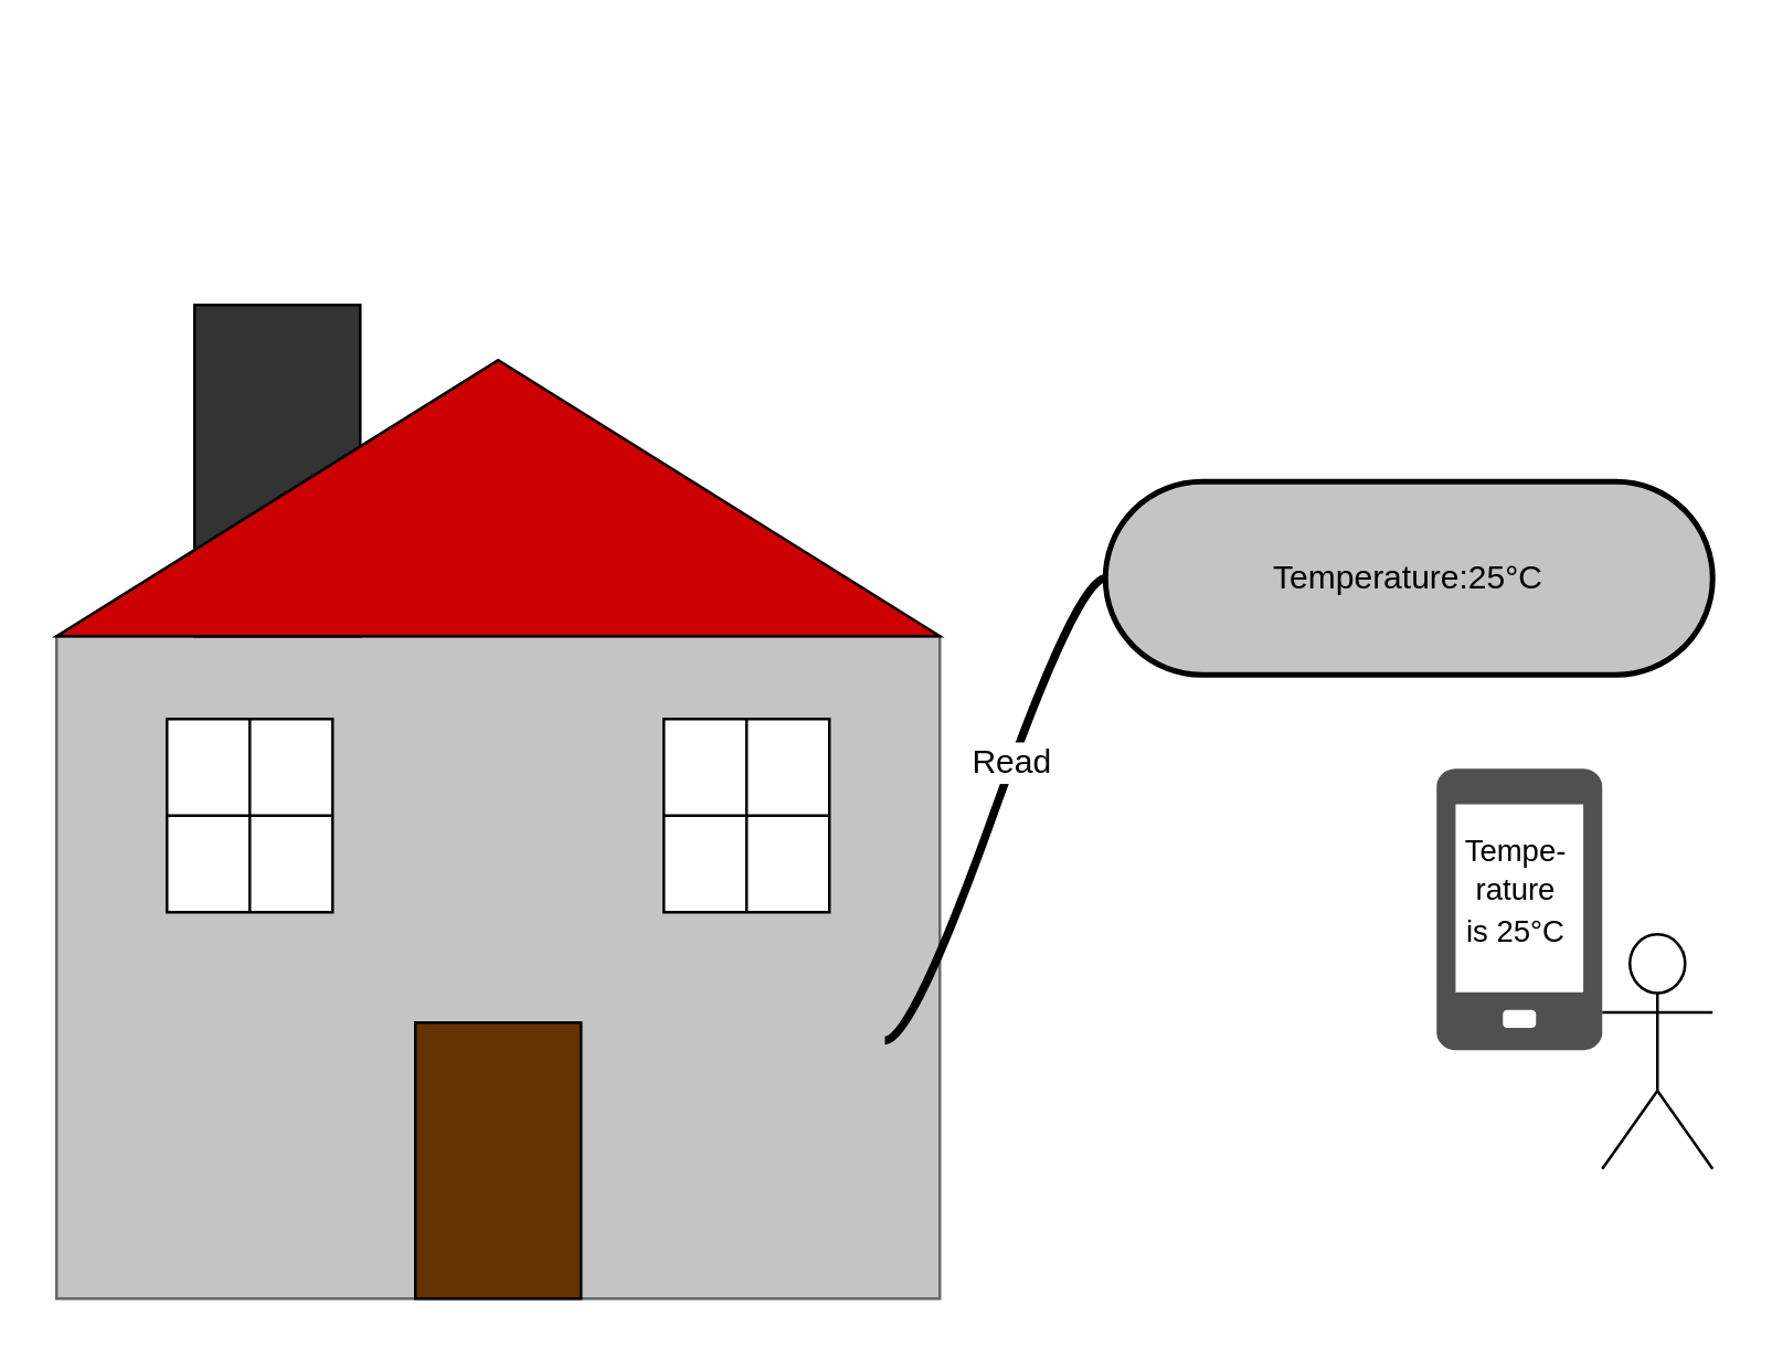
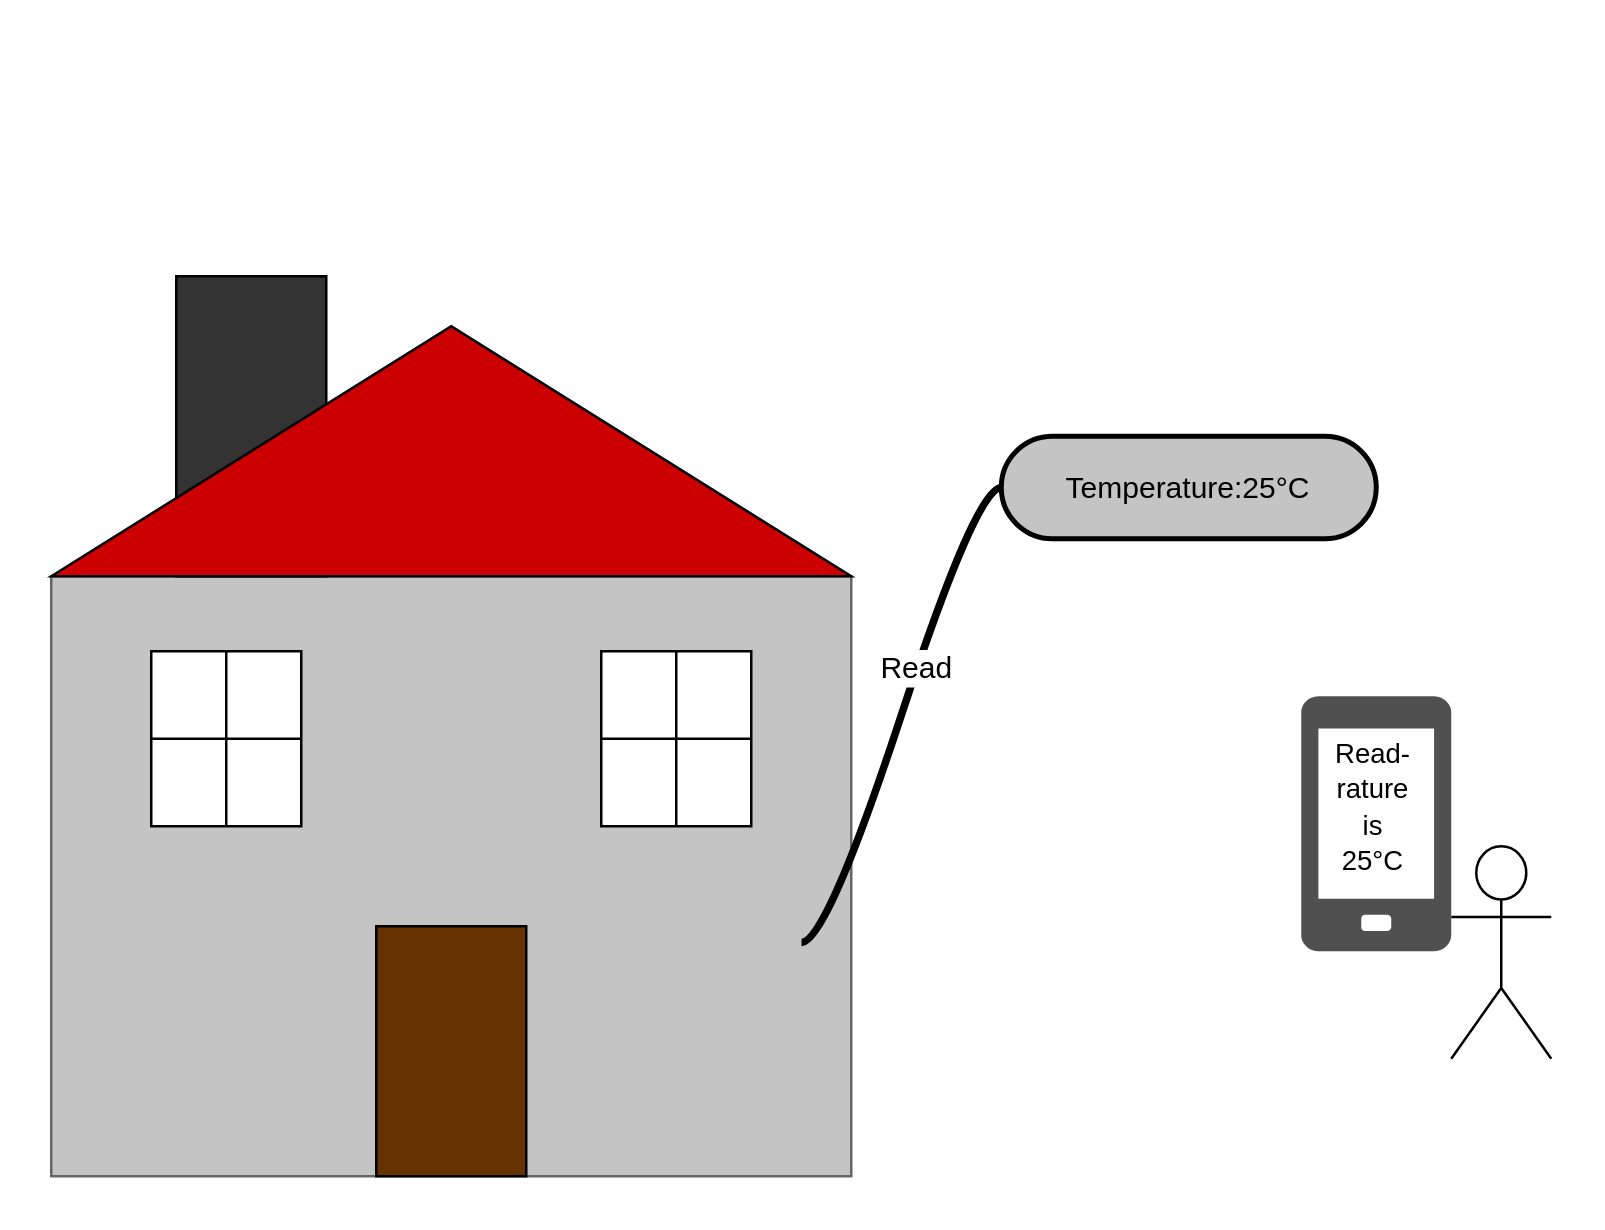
  <mxCell id="0" />
  <mxCell id="1" parent="0" />
  <mxCell id="2" value="" style="rounded=0;whiteSpace=wrap;html=1;strokeColor=#666666;fillColor=#C4C4C4;align=center;" vertex="1" parent="1"><mxGeometry x="20" y="230" width="320" height="240" as="geometry" /></mxCell>
  <mxCell id="3" value="" style="rounded=0;whiteSpace=wrap;html=1;strokeColor=#000000;fillColor=#333333;align=center;rotation=90;" vertex="1" parent="1"><mxGeometry x="40" y="140" width="120" height="60" as="geometry" /></mxCell>
  <mxCell id="4" value="" style="triangle;whiteSpace=wrap;html=1;strokeColor=#000000;fillColor=#CC0000;align=center;rotation=-90;" vertex="1" parent="1"><mxGeometry x="130" y="20" width="100" height="320" as="geometry" /></mxCell>
  <mxCell id="5" value="" style="rounded=0;whiteSpace=wrap;html=1;strokeColor=#000000;fillColor=#ffffff;align=center;" vertex="1" parent="1"><mxGeometry x="60" y="260" width="60" height="70" as="geometry" /></mxCell>
  <mxCell id="6" value="" style="endArrow=none;html=1;strokeColor=#000000;exitX=0.5;exitY=1;" edge="1" parent="1" source="5"><mxGeometry width="50" height="50" relative="1" as="geometry"><mxPoint x="40" y="310" as="sourcePoint" /><mxPoint x="90" y="260" as="targetPoint" /></mxGeometry></mxCell>
  <mxCell id="7" value="" style="endArrow=none;html=1;strokeColor=#000000;entryX=1;entryY=0.5;exitX=0;exitY=0.5;" edge="1" parent="1" source="5" target="5"><mxGeometry width="50" height="50" relative="1" as="geometry"><mxPoint x="60" y="300" as="sourcePoint" /><mxPoint x="110" y="250" as="targetPoint" /></mxGeometry></mxCell>
  <mxCell id="8" value="" style="rounded=0;whiteSpace=wrap;html=1;strokeColor=#000000;fillColor=#ffffff;align=center;" vertex="1" parent="1"><mxGeometry x="240" y="260" width="60" height="70" as="geometry" /></mxCell>
  <mxCell id="9" value="" style="endArrow=none;html=1;strokeColor=#000000;exitX=0.5;exitY=1;" edge="1" source="8" parent="1"><mxGeometry width="50" height="50" relative="1" as="geometry"><mxPoint x="220" y="310" as="sourcePoint" /><mxPoint x="270" y="260" as="targetPoint" /></mxGeometry></mxCell>
  <mxCell id="10" value="" style="endArrow=none;html=1;strokeColor=#000000;entryX=1;entryY=0.5;exitX=0;exitY=0.5;" edge="1" source="8" target="8" parent="1"><mxGeometry width="50" height="50" relative="1" as="geometry"><mxPoint x="240" y="300" as="sourcePoint" /><mxPoint x="290" y="250" as="targetPoint" /></mxGeometry></mxCell>
  <mxCell id="11" value="" style="rounded=0;whiteSpace=wrap;html=1;strokeColor=#000000;fillColor=#663300;align=center;" vertex="1" parent="1"><mxGeometry x="150" y="370" width="60" height="100" as="geometry" /></mxCell>
  <mxCell id="12" value="" style="shape=umlActor;verticalLabelPosition=bottom;labelBackgroundColor=#ffffff;verticalAlign=top;html=1;strokeColor=#000000;fillColor=#ffffff;align=center;" vertex="1" parent="1"><mxGeometry x="580" y="338" width="40" height="85" as="geometry" /></mxCell>
  <mxCell id="13" value="" style="shadow=0;dashed=0;html=1;strokeColor=none;fillColor=#505050;labelPosition=center;verticalLabelPosition=bottom;verticalAlign=top;shape=mxgraph.office.devices.cell_phone_generic;align=center;" vertex="1" parent="1"><mxGeometry x="520" y="278" width="60" height="102" as="geometry" /></mxCell>
- <mxCell id="14" value="&lt;font style=&quot;font-size: 11px&quot;&gt;Tempe-&lt;/font&gt;&lt;div&gt;&lt;font style=&quot;font-size: 11px&quot;&gt;rature is 25°C&lt;/font&gt;&lt;/div&gt;" style="text;html=1;strokeColor=none;fillColor=none;align=center;verticalAlign=middle;whiteSpace=wrap;" vertex="1" parent="1"><mxGeometry x="538" y="288" width="22" height="68" as="geometry" /></mxCell>
- <mxCell id="15" value="Temperature:25°C" style="whiteSpace=wrap;html=1;rounded=1;arcSize=50;align=center;verticalAlign=middle;container=1;recursiveResize=0;strokeWidth=2;autosize=1;spacing=4;treeFolding=1;fillColor=#C4C4C4;" vertex="1" parent="1"><mxGeometry x="400" y="174" width="220" height="70" as="geometry" /></mxCell>
+ <mxCell id="14" value="&lt;font style=&quot;font-size: 11px&quot;&gt;Read-&lt;/font&gt;&lt;div&gt;&lt;font style=&quot;font-size: 11px&quot;&gt;rature is 25°C&lt;/font&gt;&lt;/div&gt;" style="text;html=1;strokeColor=none;fillColor=none;align=center;verticalAlign=middle;whiteSpace=wrap;" vertex="1" parent="1"><mxGeometry x="538" y="288" width="22" height="68" as="geometry" /></mxCell>
+ <mxCell id="15" value="Temperature:25°C" style="whiteSpace=wrap;html=1;rounded=1;arcSize=50;align=center;verticalAlign=middle;container=1;recursiveResize=0;strokeWidth=2;autosize=1;spacing=4;treeFolding=1;fillColor=#C4C4C4;" vertex="1" parent="1"><mxGeometry x="400" y="174" width="150" height="41" as="geometry" /></mxCell>
  <mxCell id="16" value="" style="edgeStyle=entityRelationEdgeStyle;startArrow=none;endArrow=none;segment=10;curved=1;strokeColor=#000000;exitX=1;exitY=0.5;startSize=6;strokeWidth=3;" edge="1" target="15" parent="1"><mxGeometry relative="1" as="geometry"><mxPoint x="320.118" y="376.471" as="sourcePoint" /></mxGeometry></mxCell>
  <mxCell id="17" value="Read" style="text;html=1;resizable=0;points=[];align=center;verticalAlign=middle;labelBackgroundColor=#ffffff;" vertex="1" connectable="0" parent="16"><mxGeometry x="0.179" y="1" relative="1" as="geometry"><mxPoint as="offset" /></mxGeometry></mxCell>
